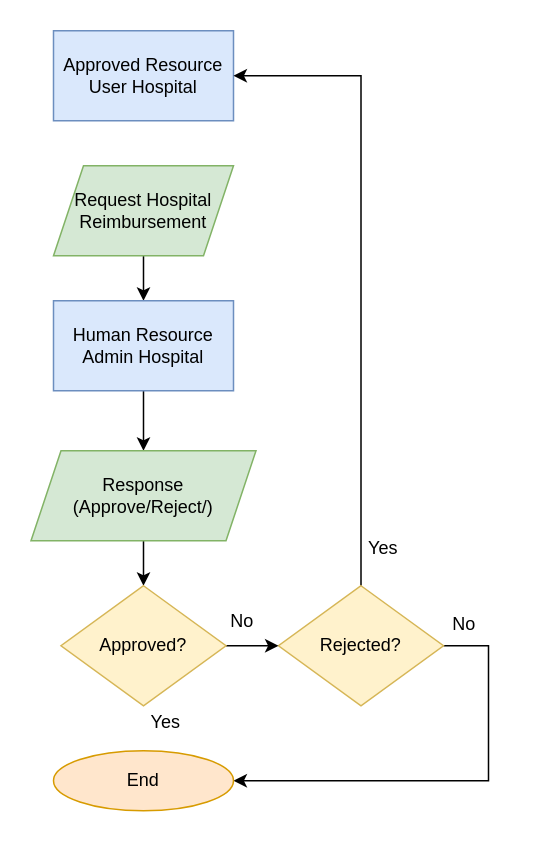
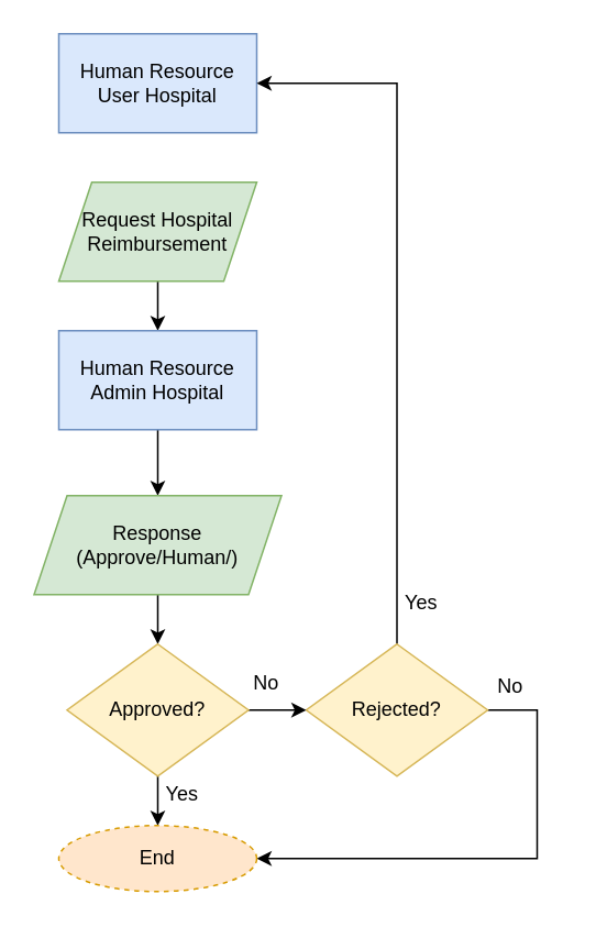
  <mxCell id="0" />
  <mxCell id="1" parent="0" />
- <mxCell id="2" value="Approved Resource User Hospital" style="whiteSpace=wrap;html=1;fillColor=#dae8fc;strokeColor=#6c8ebf;" vertex="1" parent="1"><mxGeometry x="35" y="20" width="120" height="60" as="geometry" /></mxCell>
+ <mxCell id="2" value="Human Resource User Hospital" style="whiteSpace=wrap;html=1;fillColor=#dae8fc;strokeColor=#6c8ebf;" vertex="1" parent="1"><mxGeometry x="35" y="20" width="120" height="60" as="geometry" /></mxCell>
  <mxCell id="3" value="" style="edgeStyle=orthogonalEdgeStyle;rounded=0;orthogonalLoop=1;jettySize=auto;html=1;" edge="1" parent="1" source="4" target="6"><mxGeometry relative="1" as="geometry" /></mxCell>
  <mxCell id="4" value="Request Hospital Reimbursement" style="shape=parallelogram;perimeter=parallelogramPerimeter;whiteSpace=wrap;html=1;fixedSize=1;fillColor=#d5e8d4;strokeColor=#82b366;" vertex="1" parent="1"><mxGeometry x="35" y="110" width="120" height="60" as="geometry" /></mxCell>
  <mxCell id="5" value="" style="edgeStyle=orthogonalEdgeStyle;rounded=0;orthogonalLoop=1;jettySize=auto;html=1;" edge="1" parent="1" source="6" target="8"><mxGeometry relative="1" as="geometry" /></mxCell>
  <mxCell id="6" value="Human Resource Admin Hospital" style="whiteSpace=wrap;html=1;fillColor=#dae8fc;strokeColor=#6c8ebf;" vertex="1" parent="1"><mxGeometry x="35" y="200" width="120" height="60" as="geometry" /></mxCell>
  <mxCell id="7" value="" style="edgeStyle=orthogonalEdgeStyle;rounded=0;orthogonalLoop=1;jettySize=auto;html=1;" edge="1" parent="1" source="8" target="14"><mxGeometry relative="1" as="geometry" /></mxCell>
- <mxCell id="8" value="Response &lt;br&gt;(Approve/Reject/)" style="shape=parallelogram;perimeter=parallelogramPerimeter;whiteSpace=wrap;html=1;fixedSize=1;fillColor=#d5e8d4;strokeColor=#82b366;" vertex="1" parent="1"><mxGeometry x="20" y="300" width="150" height="60" as="geometry" /></mxCell>
+ <mxCell id="8" value="Response &lt;br&gt;(Approve/Human/)" style="shape=parallelogram;perimeter=parallelogramPerimeter;whiteSpace=wrap;html=1;fixedSize=1;fillColor=#d5e8d4;strokeColor=#82b366;" vertex="1" parent="1"><mxGeometry x="20" y="300" width="150" height="60" as="geometry" /></mxCell>
  <mxCell id="9" style="edgeStyle=orthogonalEdgeStyle;rounded=0;orthogonalLoop=1;jettySize=auto;html=1;" edge="1" parent="1" source="11" target="2"><mxGeometry relative="1" as="geometry"><mxPoint x="265" y="60" as="targetPoint" /><Array as="points"><mxPoint x="240" y="50" /></Array></mxGeometry></mxCell>
  <mxCell id="10" value="" style="edgeStyle=orthogonalEdgeStyle;rounded=0;orthogonalLoop=1;jettySize=auto;html=1;entryX=1;entryY=0.5;entryDx=0;entryDy=0;" edge="1" parent="1" source="11" target="15"><mxGeometry relative="1" as="geometry"><mxPoint x="335" y="430" as="targetPoint" /><Array as="points"><mxPoint x="325" y="430" /><mxPoint x="325" y="520" /></Array></mxGeometry></mxCell>
  <mxCell id="11" value="Rejected?" style="rhombus;whiteSpace=wrap;html=1;fillColor=#fff2cc;strokeColor=#d6b656;" vertex="1" parent="1"><mxGeometry x="185" y="390" width="110" height="80" as="geometry" /></mxCell>
+ <mxCell id="12" value="" style="edgeStyle=orthogonalEdgeStyle;rounded=0;orthogonalLoop=1;jettySize=auto;html=1;" edge="1" parent="1" source="14" target="15"><mxGeometry relative="1" as="geometry" /></mxCell>
  <mxCell id="13" value="" style="edgeStyle=orthogonalEdgeStyle;rounded=0;orthogonalLoop=1;jettySize=auto;html=1;" edge="1" parent="1" source="14" target="11"><mxGeometry relative="1" as="geometry" /></mxCell>
  <mxCell id="14" value="Approved?" style="rhombus;whiteSpace=wrap;html=1;fillColor=#fff2cc;strokeColor=#d6b656;" vertex="1" parent="1"><mxGeometry x="40" y="390" width="110" height="80" as="geometry" /></mxCell>
- <mxCell id="15" value="End" style="ellipse;whiteSpace=wrap;html=1;fillColor=#ffe6cc;strokeColor=#d79b00;" vertex="1" parent="1"><mxGeometry x="35" y="500" width="120" height="40" as="geometry" /></mxCell>
+ <mxCell id="15" value="End" style="ellipse;whiteSpace=wrap;html=1;fillColor=#ffe6cc;strokeColor=#d79b00;dashed=1;" vertex="1" parent="1"><mxGeometry x="35" y="500" width="120" height="40" as="geometry" /></mxCell>
  <mxCell id="16" value="No" style="text;html=1;strokeColor=none;fillColor=none;align=center;verticalAlign=middle;whiteSpace=wrap;rounded=0;" vertex="1" parent="1"><mxGeometry x="131" y="399" width="60" height="30" as="geometry" /></mxCell>
  <mxCell id="17" value="No" style="text;html=1;strokeColor=none;fillColor=none;align=center;verticalAlign=middle;whiteSpace=wrap;rounded=0;" vertex="1" parent="1"><mxGeometry x="279" y="401" width="60" height="30" as="geometry" /></mxCell>
  <mxCell id="18" value="Yes" style="text;html=1;strokeColor=none;fillColor=none;align=center;verticalAlign=middle;whiteSpace=wrap;rounded=0;" vertex="1" parent="1"><mxGeometry x="80" y="466" width="60" height="30" as="geometry" /></mxCell>
  <mxCell id="19" value="Yes" style="text;html=1;strokeColor=none;fillColor=none;align=center;verticalAlign=middle;whiteSpace=wrap;rounded=0;" vertex="1" parent="1"><mxGeometry x="225" y="350" width="60" height="30" as="geometry" /></mxCell>
